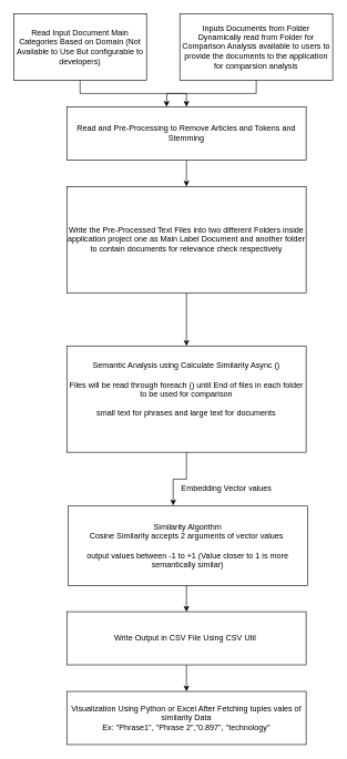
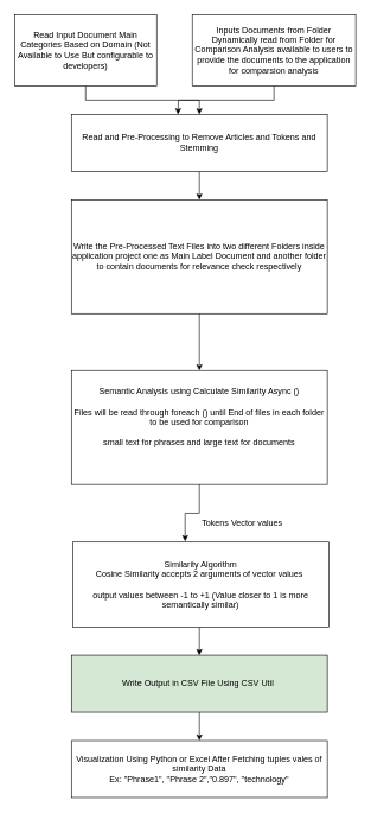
  <mxCell id="0" />
  <mxCell id="1" parent="0" />
  <mxCell id="2" style="edgeStyle=orthogonalEdgeStyle;rounded=0;orthogonalLoop=1;jettySize=auto;html=1;entryX=0.5;entryY=0;entryDx=0;entryDy=0;" edge="1" parent="1" source="3" target="7"><mxGeometry relative="1" as="geometry" /></mxCell>
  <mxCell id="3" value="Read Input Document Main Categories Based on Domain (Not Available to Use But configurable to developers)" style="rounded=0;whiteSpace=wrap;html=1;" vertex="1" parent="1"><mxGeometry x="20" y="20" width="200" height="100" as="geometry" /></mxCell>
  <mxCell id="4" style="edgeStyle=orthogonalEdgeStyle;rounded=0;orthogonalLoop=1;jettySize=auto;html=1;exitX=0.5;exitY=1;exitDx=0;exitDy=0;" edge="1" parent="1" source="5"><mxGeometry relative="1" as="geometry"><mxPoint x="250" y="160" as="targetPoint" /></mxGeometry></mxCell>
  <mxCell id="5" value="Inputs Documents from Folder Dynamically read from Folder for Comparison Analysis available to users to provide the documents to the application for comparsion analysis" style="rounded=0;whiteSpace=wrap;html=1;" vertex="1" parent="1"><mxGeometry x="270" y="20" width="230" height="100" as="geometry" /></mxCell>
  <mxCell id="6" style="edgeStyle=orthogonalEdgeStyle;rounded=0;orthogonalLoop=1;jettySize=auto;html=1;exitX=0.5;exitY=1;exitDx=0;exitDy=0;entryX=0.5;entryY=0;entryDx=0;entryDy=0;" edge="1" parent="1" source="7" target="9"><mxGeometry relative="1" as="geometry" /></mxCell>
  <mxCell id="7" value="Read and Pre-Processing to Remove Articles and Tokens and Stemming" style="rounded=0;whiteSpace=wrap;html=1;" vertex="1" parent="1"><mxGeometry x="100" y="160" width="360" height="80" as="geometry" /></mxCell>
  <mxCell id="8" style="edgeStyle=orthogonalEdgeStyle;rounded=0;orthogonalLoop=1;jettySize=auto;html=1;exitX=0.5;exitY=1;exitDx=0;exitDy=0;entryX=0.5;entryY=0;entryDx=0;entryDy=0;" edge="1" parent="1" source="9" target="10"><mxGeometry relative="1" as="geometry" /></mxCell>
  <mxCell id="9" value="Write the Pre-Processed Text Files into two different Folders inside application project one as Main Label Document and another folder to contain documents for relevance check respectively" style="rounded=0;whiteSpace=wrap;html=1;" vertex="1" parent="1"><mxGeometry x="100" y="280" width="360" height="160" as="geometry" /></mxCell>
  <mxCell id="10" value="Semantic Analysis using Calculate Similarity Async ()&lt;div&gt;&lt;br&gt;&lt;/div&gt;&lt;div&gt;Files will be read through foreach () until End of files in each folder to be used for comparison&lt;/div&gt;&lt;div&gt;&lt;br&gt;&lt;/div&gt;&lt;div&gt;small text for phrases and large text for documents&lt;br&gt;&lt;div&gt;&lt;br&gt;&lt;/div&gt;&lt;div&gt;&lt;br&gt;&lt;/div&gt;&lt;/div&gt;" style="rounded=0;whiteSpace=wrap;html=1;" vertex="1" parent="1"><mxGeometry x="100" y="520" width="360" height="160" as="geometry" /></mxCell>
  <mxCell id="11" style="edgeStyle=orthogonalEdgeStyle;rounded=0;orthogonalLoop=1;jettySize=auto;html=1;exitX=0.5;exitY=1;exitDx=0;exitDy=0;entryX=0.5;entryY=0;entryDx=0;entryDy=0;" edge="1" parent="1" source="12" target="15"><mxGeometry relative="1" as="geometry" /></mxCell>
  <mxCell id="12" value="Similarity Algorithm&lt;div&gt;Cosine Similarity accepts 2 arguments of vector values&amp;nbsp;&lt;/div&gt;&lt;div&gt;&lt;br&gt;&lt;/div&gt;&lt;div&gt;output values between -1 to +1 (Value closer to 1 is more semantically similar)&lt;/div&gt;" style="rounded=0;whiteSpace=wrap;html=1;" vertex="1" parent="1"><mxGeometry x="102" y="761" width="360" height="120" as="geometry" /></mxCell>
- <mxCell id="13" value="Embedding Vector values" style="text;html=1;align=center;verticalAlign=middle;resizable=0;points=[];autosize=1;strokeColor=none;fillColor=none;" vertex="1" parent="1"><mxGeometry x="260" y="720" width="160" height="30" as="geometry" /></mxCell>
+ <mxCell id="13" value="Tokens Vector values" style="text;html=1;align=center;verticalAlign=middle;resizable=0;points=[];autosize=1;strokeColor=none;fillColor=none;" vertex="1" parent="1"><mxGeometry x="260" y="720" width="160" height="30" as="geometry" /></mxCell>
  <mxCell id="14" value="" style="edgeStyle=orthogonalEdgeStyle;rounded=0;orthogonalLoop=1;jettySize=auto;html=1;" edge="1" parent="1" source="15" target="16"><mxGeometry relative="1" as="geometry" /></mxCell>
- <mxCell id="15" value="Write Output in CSV File Using CSV Util&amp;nbsp;" style="rounded=0;whiteSpace=wrap;html=1;" vertex="1" parent="1"><mxGeometry x="100" y="920" width="360" height="80" as="geometry" /></mxCell>
+ <mxCell id="15" value="Write Output in CSV File Using CSV Util&amp;nbsp;" style="rounded=0;whiteSpace=wrap;html=1;fillColor=#d5e8d4;" vertex="1" parent="1"><mxGeometry x="100" y="920" width="360" height="80" as="geometry" /></mxCell>
  <mxCell id="16" value="Visualization Using Python or Excel After Fetching tuples vales of similarity Data&lt;div&gt;Ex: &quot;Phrase1&quot;, &quot;Phrase 2&quot;,&quot;0.897&quot;, &quot;technology&quot;&lt;/div&gt;" style="rounded=0;whiteSpace=wrap;html=1;" vertex="1" parent="1"><mxGeometry x="100" y="1040" width="360" height="80" as="geometry" /></mxCell>
  <mxCell id="17" style="edgeStyle=orthogonalEdgeStyle;rounded=0;orthogonalLoop=1;jettySize=auto;html=1;entryX=0.439;entryY=-0.008;entryDx=0;entryDy=0;entryPerimeter=0;" edge="1" parent="1" source="10" target="12"><mxGeometry relative="1" as="geometry" /></mxCell>
